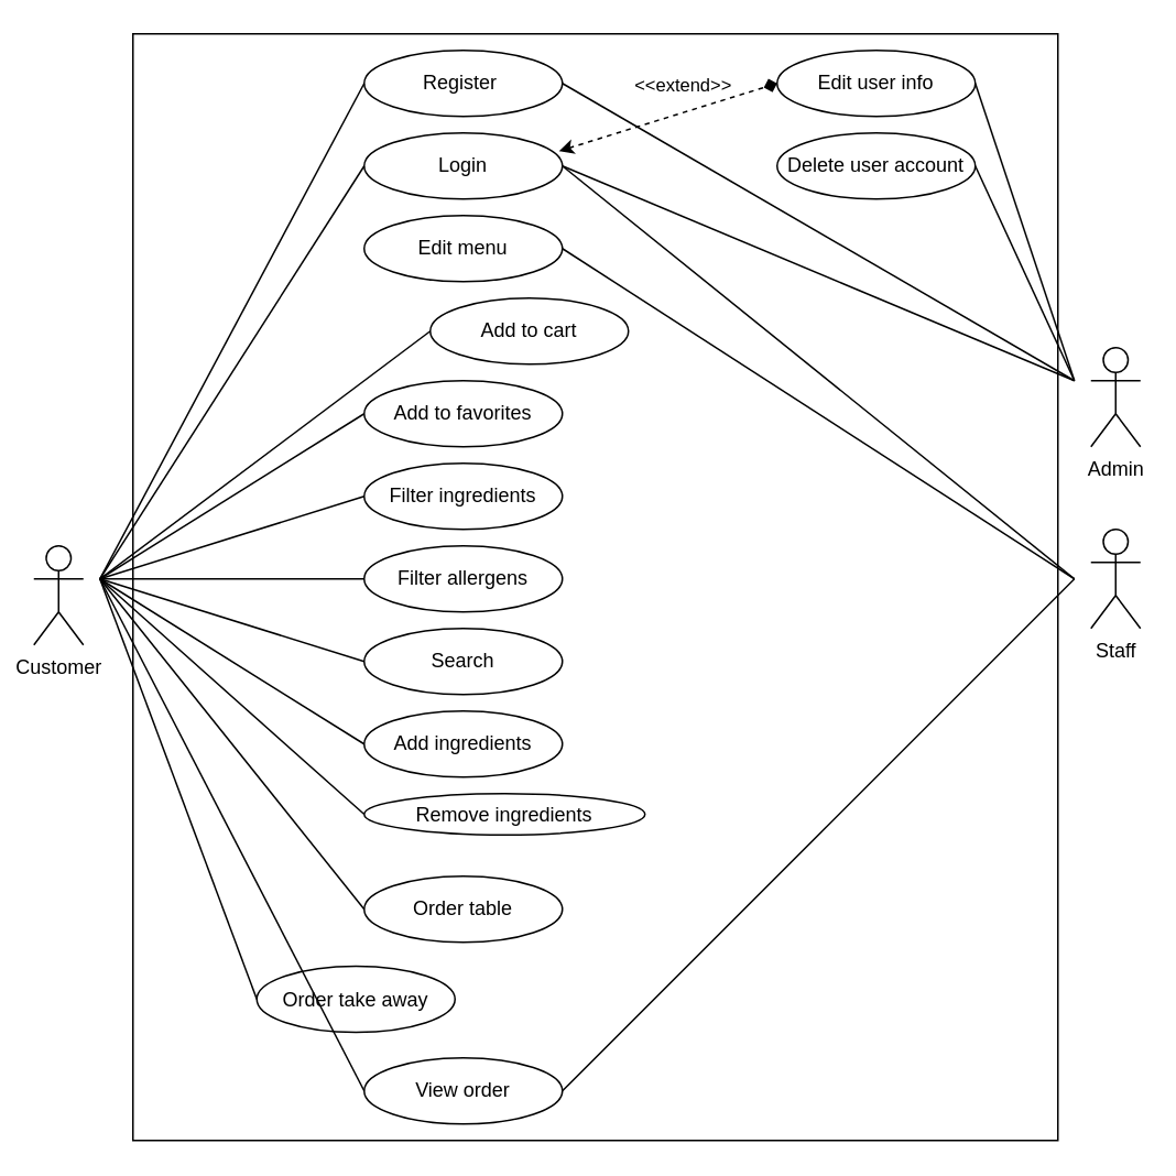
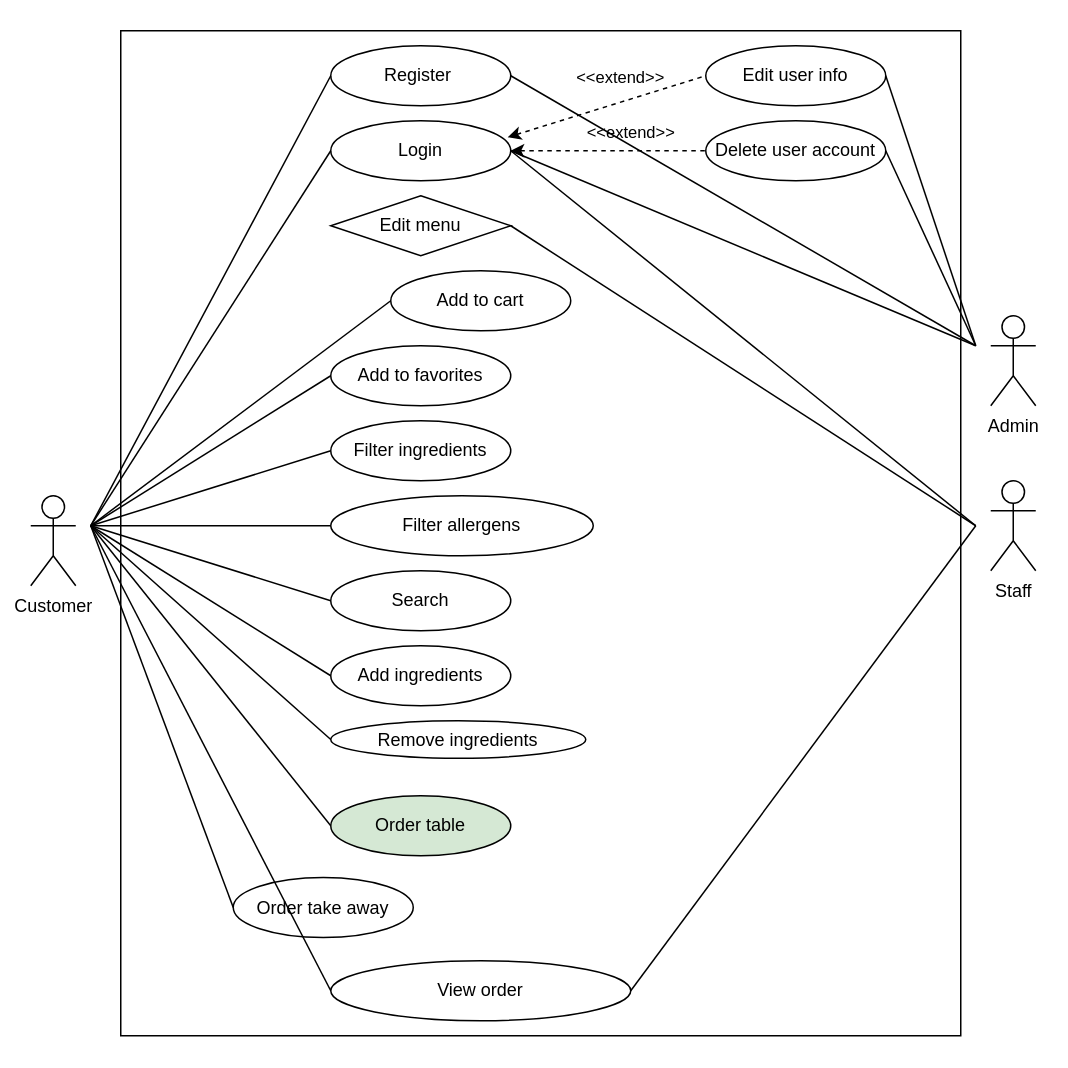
  <mxCell id="0" />
  <mxCell id="1" parent="0" />
  <mxCell id="2" value="Register&amp;nbsp;" style="ellipse;whiteSpace=wrap;html=1;" vertex="1" parent="1"><mxGeometry x="220" y="30" width="120" height="40" as="geometry" /></mxCell>
  <mxCell id="3" value="Login" style="ellipse;whiteSpace=wrap;html=1;" vertex="1" parent="1"><mxGeometry x="220" y="80" width="120" height="40" as="geometry" /></mxCell>
  <mxCell id="4" value="Add to cart" style="ellipse;whiteSpace=wrap;html=1;" vertex="1" parent="1"><mxGeometry x="260" y="180" width="120" height="40" as="geometry" /></mxCell>
  <mxCell id="5" value="Add to favorites" style="ellipse;whiteSpace=wrap;html=1;" vertex="1" parent="1"><mxGeometry x="220" y="230" width="120" height="40" as="geometry" /></mxCell>
  <mxCell id="6" value="Filter ingredients" style="ellipse;whiteSpace=wrap;html=1;" vertex="1" parent="1"><mxGeometry x="220" y="280" width="120" height="40" as="geometry" /></mxCell>
  <mxCell id="7" value="Search" style="ellipse;whiteSpace=wrap;html=1;" vertex="1" parent="1"><mxGeometry x="220" y="380" width="120" height="40" as="geometry" /></mxCell>
  <mxCell id="8" value="Add ingredients" style="ellipse;whiteSpace=wrap;html=1;" vertex="1" parent="1"><mxGeometry x="220" y="430" width="120" height="40" as="geometry" /></mxCell>
  <mxCell id="9" value="Remove ingredients" style="ellipse;whiteSpace=wrap;html=1;" vertex="1" parent="1"><mxGeometry x="220" y="480" width="170" height="25" as="geometry" /></mxCell>
- <mxCell id="10" value="Filter allergens" style="ellipse;whiteSpace=wrap;html=1;" vertex="1" parent="1"><mxGeometry x="220" y="330" width="120" height="40" as="geometry" /></mxCell>
- <mxCell id="11" value="Order table" style="ellipse;whiteSpace=wrap;html=1;" vertex="1" parent="1"><mxGeometry x="220" y="530" width="120" height="40" as="geometry" /></mxCell>
+ <mxCell id="10" value="Filter allergens" style="ellipse;whiteSpace=wrap;html=1;" vertex="1" parent="1"><mxGeometry x="220" y="330" width="175" height="40" as="geometry" /></mxCell>
+ <mxCell id="11" value="Order table" style="ellipse;whiteSpace=wrap;html=1;fillColor=#d5e8d4;" vertex="1" parent="1"><mxGeometry x="220" y="530" width="120" height="40" as="geometry" /></mxCell>
  <mxCell id="12" value="Order take away" style="ellipse;whiteSpace=wrap;html=1;" vertex="1" parent="1"><mxGeometry x="155" y="584.5" width="120" height="40" as="geometry" /></mxCell>
- <mxCell id="13" value="Edit menu" style="ellipse;whiteSpace=wrap;html=1;" vertex="1" parent="1"><mxGeometry x="220" y="130" width="120" height="40" as="geometry" /></mxCell>
+ <mxCell id="13" value="Edit menu" style="rhombus;whiteSpace=wrap;html=1;" vertex="1" parent="1"><mxGeometry x="220" y="130" width="120" height="40" as="geometry" /></mxCell>
  <mxCell id="14" value="Customer" style="shape=umlActor;verticalLabelPosition=bottom;verticalAlign=top;html=1;outlineConnect=0;" vertex="1" parent="1"><mxGeometry x="20" y="330" width="30" height="60" as="geometry" /></mxCell>
  <mxCell id="15" value="Staff" style="shape=umlActor;verticalLabelPosition=bottom;verticalAlign=top;html=1;outlineConnect=0;" vertex="1" parent="1"><mxGeometry x="660" y="320" width="30" height="60" as="geometry" /></mxCell>
  <mxCell id="16" value="Edit user info" style="ellipse;whiteSpace=wrap;html=1;" vertex="1" parent="1"><mxGeometry x="470" y="30" width="120" height="40" as="geometry" /></mxCell>
  <mxCell id="17" value="Delete user account" style="ellipse;whiteSpace=wrap;html=1;" vertex="1" parent="1"><mxGeometry x="470" y="80" width="120" height="40" as="geometry" /></mxCell>
- <mxCell id="20" value="" style="endArrow=diamond;html=1;exitX=0.983;exitY=0.275;exitDx=0;exitDy=0;entryX=0;entryY=0.5;entryDx=0;entryDy=0;startArrow=classic;startFill=1;dashed=1;exitPerimeter=0;" edge="1" parent="1" source="3" target="16"><mxGeometry width="50" height="50" relative="1" as="geometry"><mxPoint x="340" y="49.5" as="sourcePoint" /><mxPoint x="420" y="49.5" as="targetPoint" /></mxGeometry></mxCell>
+ <mxCell id="18" value="" style="endArrow=none;html=1;exitX=1;exitY=0.5;exitDx=0;exitDy=0;entryX=0;entryY=0.5;entryDx=0;entryDy=0;startArrow=classic;startFill=1;dashed=1;" edge="1" parent="1" source="3" target="17"><mxGeometry width="50" height="50" relative="1" as="geometry"><mxPoint x="380" y="170" as="sourcePoint" /><mxPoint x="430" y="120" as="targetPoint" /></mxGeometry></mxCell>
+ <mxCell id="19" value="&amp;lt;&amp;lt;extend&amp;gt;&amp;gt;" style="edgeLabel;html=1;align=center;verticalAlign=middle;resizable=0;points=[];" vertex="1" connectable="0" parent="18"><mxGeometry x="-0.525" relative="1" as="geometry"><mxPoint x="48.13" y="-12.43" as="offset" /></mxGeometry></mxCell>
+ <mxCell id="20" value="" style="endArrow=none;html=1;exitX=0.983;exitY=0.275;exitDx=0;exitDy=0;entryX=0;entryY=0.5;entryDx=0;entryDy=0;startArrow=classic;startFill=1;dashed=1;exitPerimeter=0;" edge="1" parent="1" source="3" target="16"><mxGeometry width="50" height="50" relative="1" as="geometry"><mxPoint x="340" y="49.5" as="sourcePoint" /><mxPoint x="420" y="49.5" as="targetPoint" /></mxGeometry></mxCell>
  <mxCell id="21" value="&amp;lt;&amp;lt;extend&amp;gt;&amp;gt;" style="edgeLabel;html=1;align=center;verticalAlign=middle;resizable=0;points=[];" vertex="1" connectable="0" parent="20"><mxGeometry x="-0.525" relative="1" as="geometry"><mxPoint x="42.81" y="-31.18" as="offset" /></mxGeometry></mxCell>
  <mxCell id="22" value="" style="endArrow=none;html=1;entryX=0;entryY=0.5;entryDx=0;entryDy=0;" edge="1" parent="1" target="3"><mxGeometry width="50" height="50" relative="1" as="geometry"><mxPoint x="60" y="350" as="sourcePoint" /><mxPoint x="100" y="180" as="targetPoint" /></mxGeometry></mxCell>
  <mxCell id="23" value="" style="endArrow=none;html=1;entryX=0;entryY=0.5;entryDx=0;entryDy=0;" edge="1" parent="1" target="2"><mxGeometry width="50" height="50" relative="1" as="geometry"><mxPoint x="60" y="350" as="sourcePoint" /><mxPoint x="110" y="50" as="targetPoint" /></mxGeometry></mxCell>
  <mxCell id="24" value="" style="endArrow=none;html=1;entryX=0;entryY=0.5;entryDx=0;entryDy=0;" edge="1" parent="1" target="4"><mxGeometry width="50" height="50" relative="1" as="geometry"><mxPoint x="60" y="350" as="sourcePoint" /><mxPoint x="190" y="560" as="targetPoint" /></mxGeometry></mxCell>
  <mxCell id="25" value="" style="endArrow=none;html=1;entryX=0;entryY=0.5;entryDx=0;entryDy=0;" edge="1" parent="1" target="5"><mxGeometry width="50" height="50" relative="1" as="geometry"><mxPoint x="60" y="350" as="sourcePoint" /><mxPoint x="140" y="550" as="targetPoint" /></mxGeometry></mxCell>
  <mxCell id="26" value="" style="endArrow=none;html=1;entryX=0;entryY=0.5;entryDx=0;entryDy=0;" edge="1" parent="1" target="6"><mxGeometry width="50" height="50" relative="1" as="geometry"><mxPoint x="60" y="350" as="sourcePoint" /><mxPoint x="150" y="490" as="targetPoint" /></mxGeometry></mxCell>
  <mxCell id="27" value="" style="endArrow=none;html=1;entryX=0;entryY=0.5;entryDx=0;entryDy=0;" edge="1" parent="1" target="10"><mxGeometry width="50" height="50" relative="1" as="geometry"><mxPoint x="60" y="350" as="sourcePoint" /><mxPoint x="120" y="500" as="targetPoint" /></mxGeometry></mxCell>
  <mxCell id="28" value="" style="endArrow=none;html=1;entryX=0;entryY=0.5;entryDx=0;entryDy=0;" edge="1" parent="1" target="7"><mxGeometry width="50" height="50" relative="1" as="geometry"><mxPoint x="60" y="350" as="sourcePoint" /><mxPoint x="100" y="540" as="targetPoint" /></mxGeometry></mxCell>
  <mxCell id="29" value="" style="endArrow=none;html=1;entryX=0;entryY=0.5;entryDx=0;entryDy=0;" edge="1" parent="1" target="8"><mxGeometry width="50" height="50" relative="1" as="geometry"><mxPoint x="60" y="350" as="sourcePoint" /><mxPoint x="110" y="500" as="targetPoint" /></mxGeometry></mxCell>
  <mxCell id="30" value="" style="endArrow=none;html=1;entryX=0;entryY=0.5;entryDx=0;entryDy=0;" edge="1" parent="1" target="9"><mxGeometry width="50" height="50" relative="1" as="geometry"><mxPoint x="60" y="350" as="sourcePoint" /><mxPoint x="110" y="530" as="targetPoint" /></mxGeometry></mxCell>
  <mxCell id="31" value="" style="endArrow=none;html=1;exitX=0;exitY=0.5;exitDx=0;exitDy=0;" edge="1" parent="1" source="11"><mxGeometry width="50" height="50" relative="1" as="geometry"><mxPoint x="0" y="600" as="sourcePoint" /><mxPoint x="60" y="350" as="targetPoint" /></mxGeometry></mxCell>
  <mxCell id="32" value="" style="endArrow=none;html=1;exitX=0;exitY=0.5;exitDx=0;exitDy=0;" edge="1" parent="1" source="12"><mxGeometry width="50" height="50" relative="1" as="geometry"><mxPoint x="-20" y="550" as="sourcePoint" /><mxPoint x="60" y="350" as="targetPoint" /></mxGeometry></mxCell>
  <mxCell id="33" value="" style="endArrow=none;html=1;exitX=1;exitY=0.5;exitDx=0;exitDy=0;" edge="1" parent="1" source="13"><mxGeometry width="50" height="50" relative="1" as="geometry"><mxPoint x="530" y="230" as="sourcePoint" /><mxPoint x="650" y="350" as="targetPoint" /></mxGeometry></mxCell>
  <mxCell id="34" value="" style="endArrow=none;html=1;exitX=1;exitY=0.5;exitDx=0;exitDy=0;" edge="1" parent="1" source="3"><mxGeometry width="50" height="50" relative="1" as="geometry"><mxPoint x="570" y="270" as="sourcePoint" /><mxPoint x="650" y="350" as="targetPoint" /></mxGeometry></mxCell>
  <mxCell id="35" value="" style="endArrow=none;html=1;exitX=1;exitY=0.5;exitDx=0;exitDy=0;" edge="1" parent="1" source="2"><mxGeometry width="50" height="50" relative="1" as="geometry"><mxPoint x="590" y="290" as="sourcePoint" /><mxPoint x="650" y="230" as="targetPoint" /></mxGeometry></mxCell>
  <mxCell id="36" value="Admin" style="shape=umlActor;verticalLabelPosition=bottom;verticalAlign=top;html=1;outlineConnect=0;fillColor=none;" vertex="1" parent="1"><mxGeometry x="660" y="210" width="30" height="60" as="geometry" /></mxCell>
- <mxCell id="37" value="View order" style="ellipse;whiteSpace=wrap;html=1;" vertex="1" parent="1"><mxGeometry x="220" y="640" width="120" height="40" as="geometry" /></mxCell>
+ <mxCell id="37" value="View order" style="ellipse;whiteSpace=wrap;html=1;" vertex="1" parent="1"><mxGeometry x="220" y="640" width="200" height="40" as="geometry" /></mxCell>
  <mxCell id="38" value="" style="endArrow=none;html=1;entryX=0;entryY=0.5;entryDx=0;entryDy=0;" edge="1" parent="1" target="37"><mxGeometry width="50" height="50" relative="1" as="geometry"><mxPoint x="60" y="350" as="sourcePoint" /><mxPoint x="50" y="530" as="targetPoint" /></mxGeometry></mxCell>
  <mxCell id="39" value="" style="endArrow=none;html=1;exitX=1;exitY=0.5;exitDx=0;exitDy=0;" edge="1" parent="1" source="37"><mxGeometry width="50" height="50" relative="1" as="geometry"><mxPoint x="570" y="580" as="sourcePoint" /><mxPoint x="650" y="350" as="targetPoint" /></mxGeometry></mxCell>
  <mxCell id="40" value="" style="endArrow=none;html=1;exitX=1;exitY=0.5;exitDx=0;exitDy=0;" edge="1" parent="1" source="17"><mxGeometry width="50" height="50" relative="1" as="geometry"><mxPoint x="640" y="190" as="sourcePoint" /><mxPoint x="650" y="230" as="targetPoint" /></mxGeometry></mxCell>
  <mxCell id="41" value="" style="endArrow=none;html=1;exitX=1;exitY=0.5;exitDx=0;exitDy=0;" edge="1" parent="1" source="16"><mxGeometry width="50" height="50" relative="1" as="geometry"><mxPoint x="494" y="140" as="sourcePoint" /><mxPoint x="650" y="230" as="targetPoint" /></mxGeometry></mxCell>
  <mxCell id="42" value="" style="endArrow=none;html=1;exitX=1;exitY=0.5;exitDx=0;exitDy=0;" edge="1" parent="1" source="3"><mxGeometry width="50" height="50" relative="1" as="geometry"><mxPoint x="550" y="540" as="sourcePoint" /><mxPoint x="650" y="230" as="targetPoint" /></mxGeometry></mxCell>
  <mxCell id="43" value="" style="rounded=0;whiteSpace=wrap;html=1;fillColor=none;" vertex="1" parent="1"><mxGeometry x="80" y="20" width="560" height="670" as="geometry" /></mxCell>
